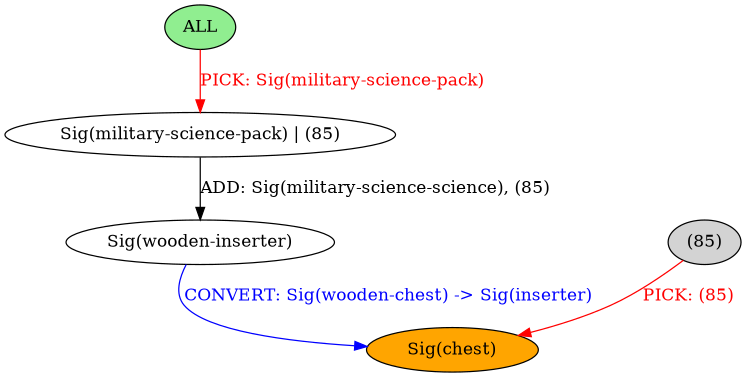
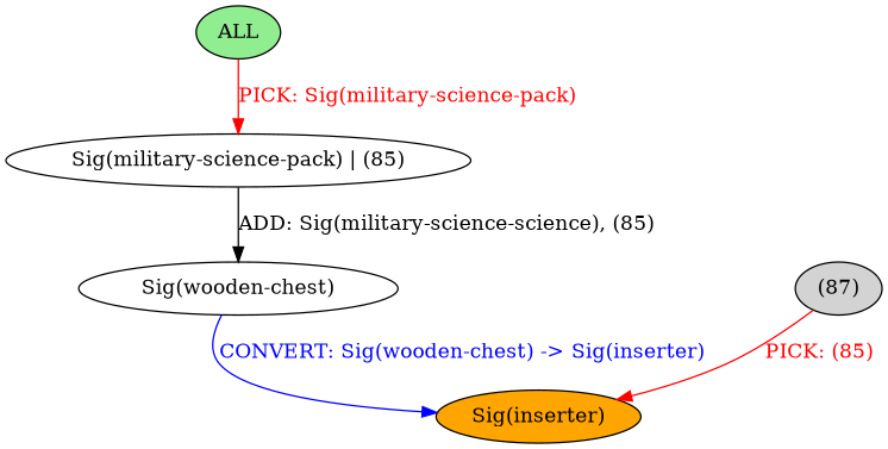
  strict digraph {
    nodesep=1
    node [fillcolor=white style=filled]
    edge [color=red fontcolor=red]
-   n1 [fillcolor=orange label="Sig(chest)"]
-   n2 [label="Sig(wooden-inserter)"]
+   n1 [fillcolor=orange label="Sig(inserter)"]
+   n2 [label="Sig(wooden-chest)"]
    n3 [fillcolor=lightgreen label=ALL]
    n4 [label="Sig(military-science-pack) | (85)"]
-   n5 [fillcolor=lightgray label="(85)"]
+   n5 [fillcolor=lightgray label="(87)"]
    n2 -> n1 [color=blue fontcolor=blue label="CONVERT: Sig(wooden-chest) -> Sig(inserter)"]
    n3 -> n4 [label="PICK: Sig(military-science-pack)"]
    n4 -> n2 [color=black fontcolor=black label="ADD: Sig(military-science-science), (85)"]
    n5 -> n1 [label="PICK: (85)"]
  }
